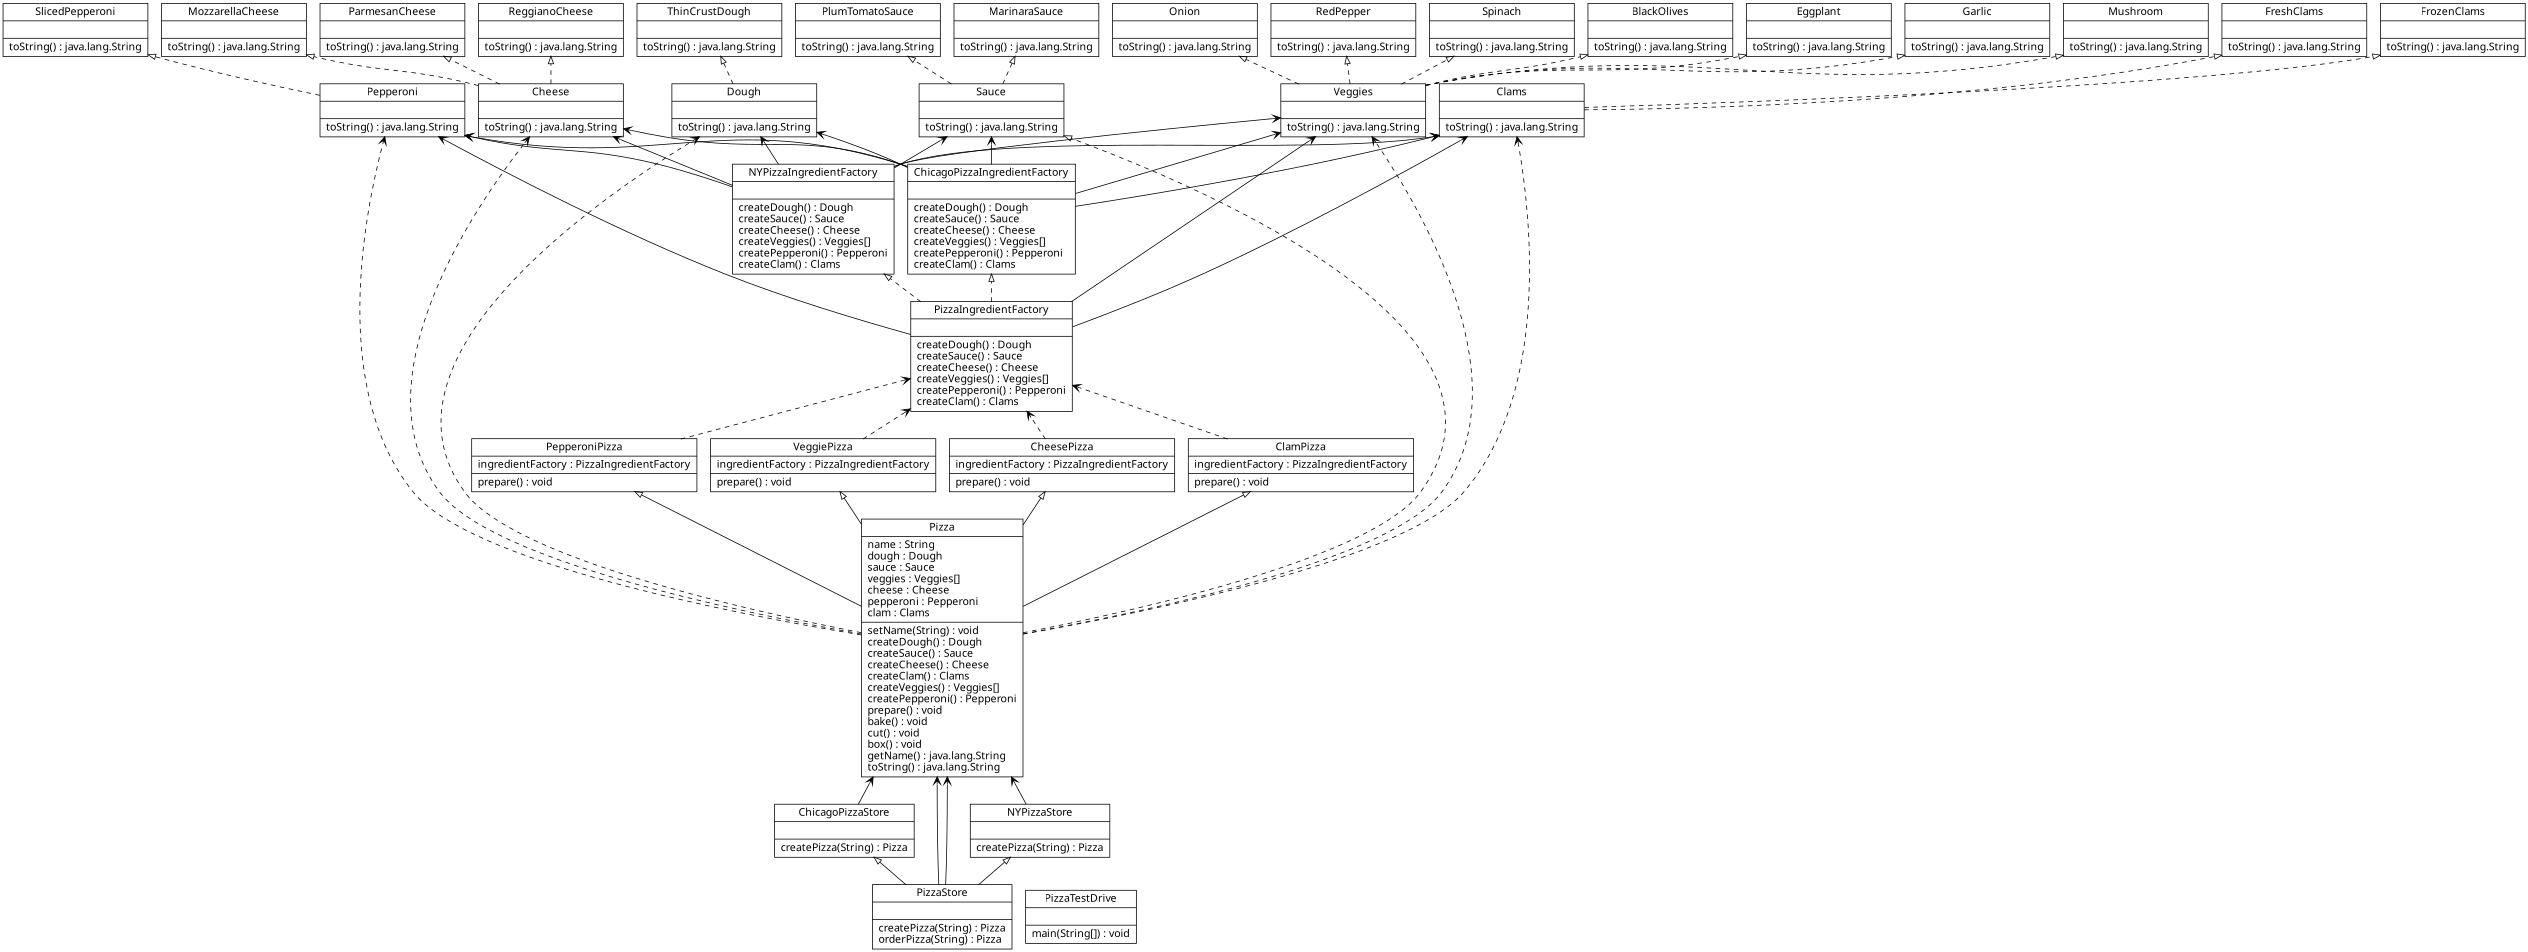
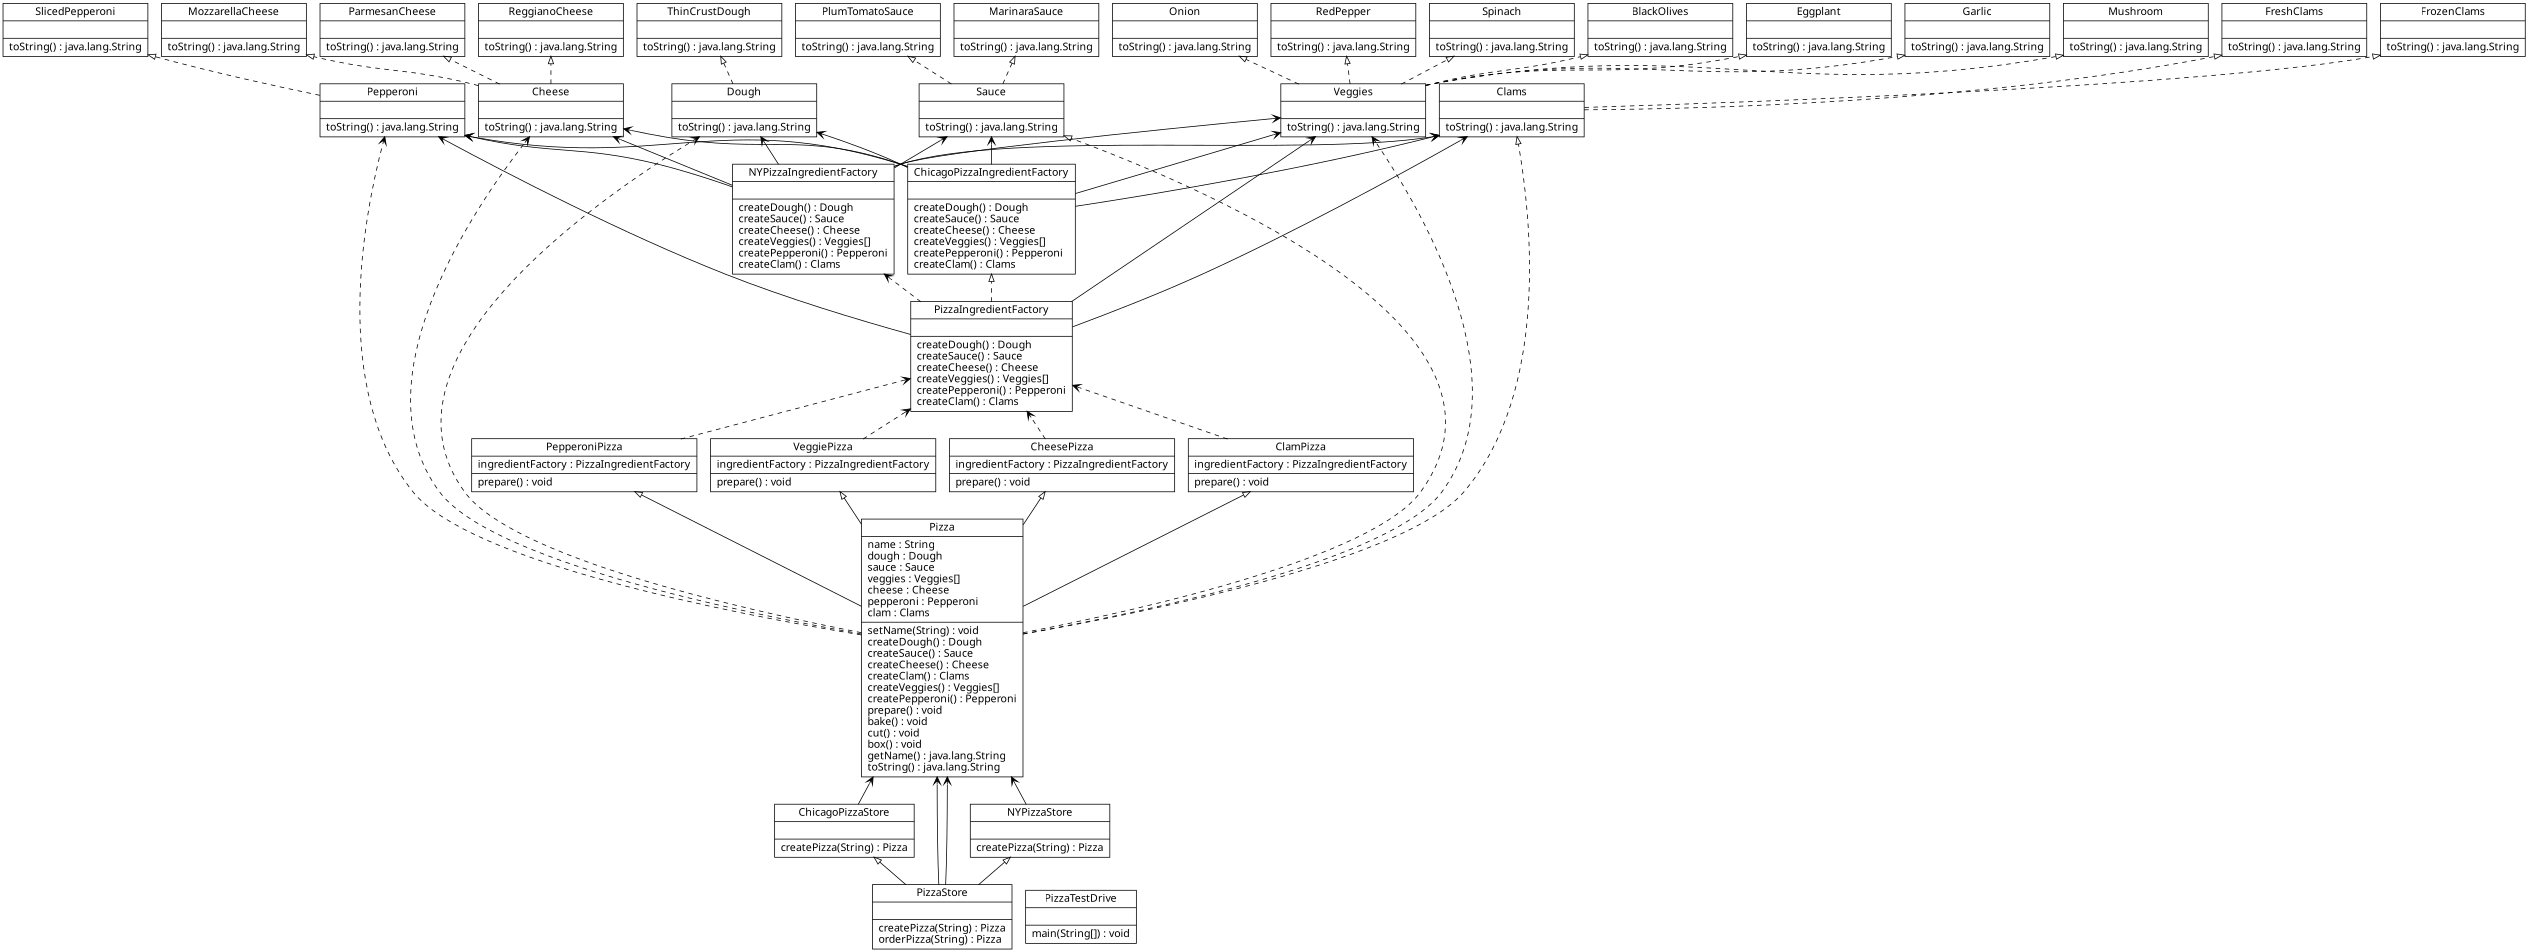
  digraph {
    fontname="Noto Sans"
    fontsize=8
    rankdir=BT
    node [fontname="Noto Sans" shape=record]
    edge [arrowhead=vee fontname="Noto Sans" style=dashed]
    n1 [label="{BlackOlives||toString() : java.lang.String\l}"]
    n2 [label="{Cheese||toString() : java.lang.String\l}"]
    n3 [label="{MozzarellaCheese||toString() : java.lang.String\l}"]
    n4 [label="{ParmesanCheese||toString() : java.lang.String\l}"]
    n5 [label="{ReggianoCheese||toString() : java.lang.String\l}"]
    n6 [label="{CheesePizza|ingredientFactory : PizzaIngredientFactory\l|prepare() : void\l}"]
    n7 [label="{PizzaIngredientFactory||createDough() : Dough\lcreateSauce() : Sauce\lcreateCheese() : Cheese\lcreateVeggies() : Veggies[]\lcreatePepperoni() : Pepperoni\lcreateClam() : Clams\l}"]
    n8 [label="{ChicagoPizzaIngredientFactory||createDough() : Dough\lcreateSauce() : Sauce\lcreateCheese() : Cheese\lcreateVeggies() : Veggies[]\lcreatePepperoni() : Pepperoni\lcreateClam() : Clams\l}"]
    n9 [label="{Clams||toString() : java.lang.String\l}"]
    n10 [label="{NYPizzaIngredientFactory||createDough() : Dough\lcreateSauce() : Sauce\lcreateCheese() : Cheese\lcreateVeggies() : Veggies[]\lcreatePepperoni() : Pepperoni\lcreateClam() : Clams\l}"]
    n11 [label="{Pepperoni||toString() : java.lang.String\l}"]
    n12 [label="{Veggies||toString() : java.lang.String\l}"]
    n13 [label="{Dough||toString() : java.lang.String\l}"]
    n14 [label="{Sauce||toString() : java.lang.String\l}"]
    n15 [label="{FreshClams||toString() : java.lang.String\l}"]
    n16 [label="{FrozenClams||toString() : java.lang.String\l}"]
    n17 [label="{SlicedPepperoni||toString() : java.lang.String\l}"]
    n18 [label="{Eggplant||toString() : java.lang.String\l}"]
    n19 [label="{Garlic||toString() : java.lang.String\l}"]
    n20 [label="{Mushroom||toString() : java.lang.String\l}"]
    n21 [label="{Onion||toString() : java.lang.String\l}"]
    n22 [label="{RedPepper||toString() : java.lang.String\l}"]
    n23 [label="{Spinach||toString() : java.lang.String\l}"]
    n24 [label="{ThinCrustDough||toString() : java.lang.String\l}"]
    n25 [label="{MarinaraSauce||toString() : java.lang.String\l}"]
    n26 [label="{PlumTomatoSauce||toString() : java.lang.String\l}"]
    n27 [label="{ChicagoPizzaStore||createPizza(String) : Pizza\l}"]
    n28 [label="{Pizza|name : String\ldough : Dough\lsauce : Sauce\lveggies : Veggies[]\lcheese : Cheese\lpepperoni : Pepperoni\lclam : Clams\l|setName(String) : void\lcreateDough() : Dough\lcreateSauce() : Sauce\lcreateCheese() : Cheese\lcreateClam() : Clams\lcreateVeggies() : Veggies[]\lcreatePepperoni() : Pepperoni\lprepare() : void\lbake() : void\lcut() : void\lbox() : void\lgetName() : java.lang.String\ltoString() : java.lang.String\l}"]
    n29 [label="{ClamPizza|ingredientFactory : PizzaIngredientFactory\l|prepare() : void\l}"]
    n30 [label="{PepperoniPizza|ingredientFactory : PizzaIngredientFactory\l|prepare() : void\l}"]
    n31 [label="{VeggiePizza|ingredientFactory : PizzaIngredientFactory\l|prepare() : void\l}"]
    n32 [label="{NYPizzaStore||createPizza(String) : Pizza\l}"]
    n33 [label="{PizzaStore||createPizza(String) : Pizza\lorderPizza(String) : Pizza\l}"]
    n34 [label="{PizzaTestDrive||main(String[]) : void\l}"]
    n2 -> n3 [arrowhead=empty]
    n2 -> n4 [arrowhead=empty]
    n2 -> n5 [arrowhead=empty]
    n6 -> n7
    n7 -> n8 [arrowhead=empty]
    n7 -> n9 [style=solid]
-   n7 -> n10 [arrowhead=empty]
+   n7 -> n10
    n7 -> n11 [style=solid]
    n7 -> n12 [style=solid]
    n8 -> n2 [style=solid]
    n8 -> n9 [style=solid]
    n8 -> n11 [style=solid]
    n8 -> n12 [style=solid]
    n8 -> n13 [style=solid]
    n8 -> n14 [style=solid]
    n9 -> n15 [arrowhead=empty]
    n9 -> n16 [arrowhead=empty]
    n10 -> n2 [style=solid]
    n10 -> n9 [style=solid]
    n10 -> n11 [style=solid]
    n10 -> n12 [style=solid]
    n10 -> n13 [style=solid]
    n10 -> n14 [style=solid]
    n11 -> n17 [arrowhead=empty]
    n12 -> n1 [arrowhead=empty]
    n12 -> n18 [arrowhead=empty]
    n12 -> n19 [arrowhead=empty]
    n12 -> n20 [arrowhead=empty]
    n12 -> n21 [arrowhead=empty]
    n12 -> n22 [arrowhead=empty]
    n12 -> n23 [arrowhead=empty]
    n13 -> n24 [arrowhead=empty]
    n14 -> n25 [arrowhead=empty]
    n14 -> n26 [arrowhead=empty]
    n27 -> n28 [style=solid]
    n28 -> n2
    n28 -> n6 [arrowhead=empty style=solid]
-   n28 -> n9
+   n28 -> n9 [arrowhead=empty]
    n28 -> n11
    n28 -> n12
    n28 -> n13
    n28 -> n14 [arrowhead=empty]
    n28 -> n29 [arrowhead=empty style=solid]
    n28 -> n30 [arrowhead=empty style=solid]
    n28 -> n31 [arrowhead=empty style=solid]
    n29 -> n7
    n30 -> n7
    n31 -> n7
    n32 -> n28 [style=solid]
    n33 -> n27 [arrowhead=empty style=solid]
    n33 -> n28 [style=solid]
    n33 -> n28 [style=solid]
    n33 -> n32 [arrowhead=empty style=solid]
  }
